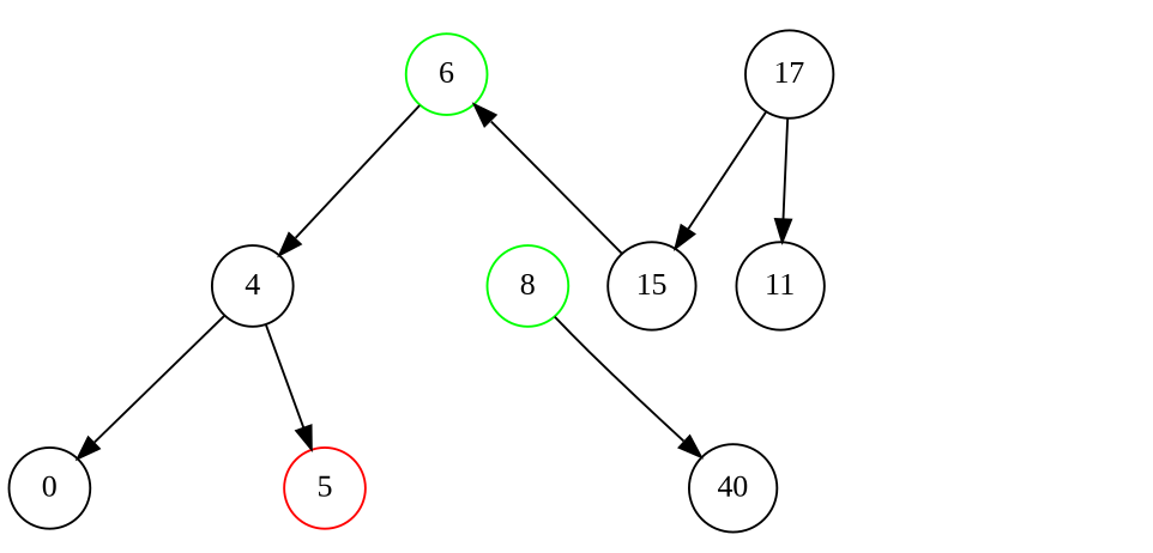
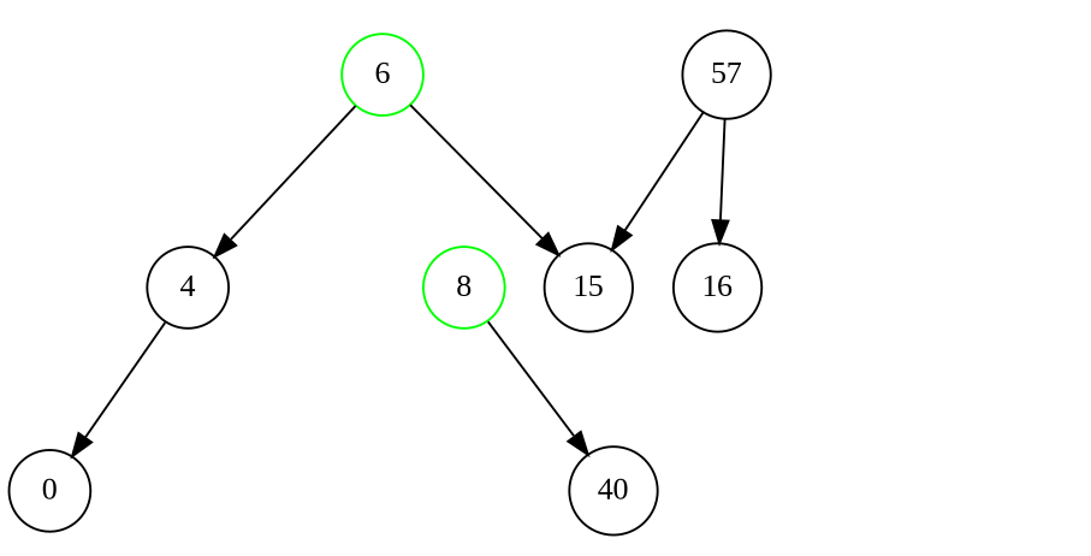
  digraph {
    fontname="Liberation Serif"
    node [fontname="Liberation Serif" shape=circle]
    edge [fontname="Liberation Serif" style=invis]
    6 [color=green]
    m15 [style=invis width=0.1]
-   17
+   17 [label=57]
    r8 [style=invis width=0.1]
    m8 [style=invis width=0.1]
    n6 [label=40]
    8 [color=green]
    m6 [style=invis width=0.1]
    4
-   5 [color=red]
    m4 [style=invis width=0.1]
    n12 [label=0]
    m17 [style=invis width=0.1]
-   16 [label=11]
+   16
    l17 [style=invis width=0.1]
    15
    subgraph sub_1 {
      rank=same
      6
      m15
      17
    }
    subgraph sub_2 {
      rank=same
      r8
      m8
      n6
    }
    subgraph sub_3 {
      rank=same
      8
      m6
      4
    }
    subgraph sub_4 {
      rank=same
-     5
      m4
      n12
    }
    subgraph sub_5 {
      rank=same
      m17
      16
      l17
    }
    6 -> m15
    6 -> m6
    6 -> 4 [style=""]
    m15 -> 17
    17 -> m17
    17 -> 16 [style=""]
    17 -> l17
    17 -> 15 [style=""]
    r8 -> m8
    m8 -> n6
    8 -> r8
    8 -> m8
    8 -> n6 [style=""]
    m6 -> 8
    4 -> m6
-   4 -> 5 [style=""]
    4 -> m4
    4 -> n12 [style=""]
-   m4 -> 5
    n12 -> m4
    m17 -> l17
    16 -> m17
-   15 -> 6 [style=""]
+   6 -> 15 [style=""]
    15 -> m15
  }
